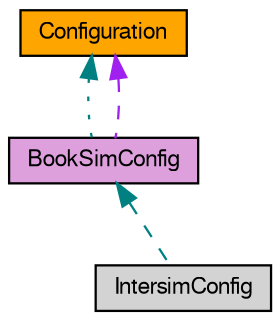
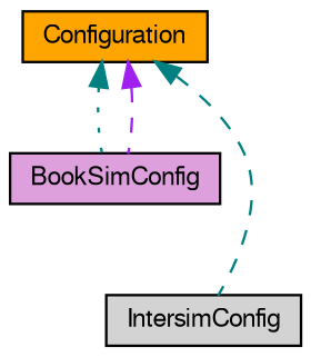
  digraph {
    node [color=black fontname=FreeSans fontsize=10 shape=record style=filled]
    edge [color=teal dir=back fontname=FreeSans fontsize=10 labelfontname=FreeSans labelfontsize=10 style=dashed]
    n1 [fillcolor=orange fontcolor=black height=0.2 label=Configuration width=0.4]
    n2 [fillcolor=plum height=0.2 label=BookSimConfig width=0.4]
    n3 [fillcolor=lightgrey height=0.2 label=IntersimConfig width=0.4]
    n1 -> n2 [style=dotted]
    n1 -> n2 [color=purple]
-   n2 -> n3
+   n1 -> n3
  }
